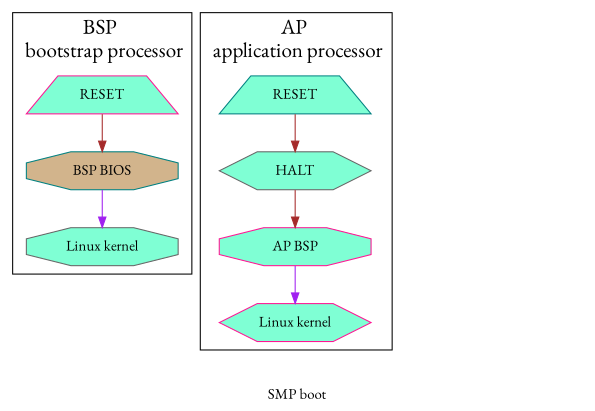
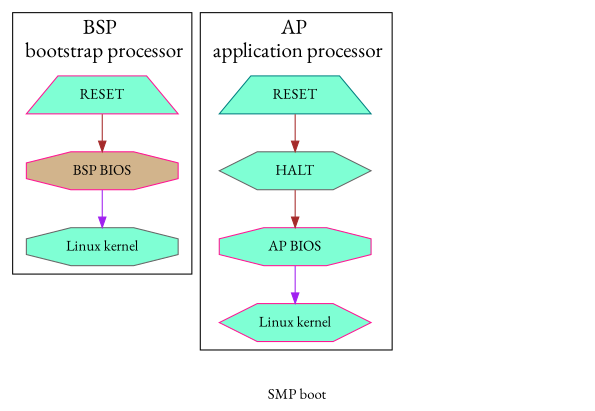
  digraph {
    fontname="EB Garamond"
    label="SMP boot\n"
    node [color=deeppink fillcolor=aquamarine fontname="EB Garamond" shape=octagon style=filled]
    edge [color=brown fontname="EB Garamond"]
    n1 [label=RESET shape=trapezium width=2]
-   n2 [color=teal fillcolor=tan label="BSP BIOS" width=2]
+   n2 [fillcolor=tan label="BSP BIOS" width=2]
    n3 [color=gray40 label="Linux kernel" width=2]
    n4 [color=teal label=RESET shape=trapezium width=2]
    n5 [color=gray40 label=HALT shape=hexagon width=2]
-   n6 [label="AP BSP" width=2]
+   n6 [label="AP BIOS" width=2]
    n7 [label="Linux kernel" shape=hexagon width=2]
    test1 [style=invis width=2.5 color="" fillcolor="" shape=""]
    subgraph cluster_1 {
      fontsize=20
      label="BSP \n bootstrap processor"
      n1
      n2
      n3
    }
    subgraph cluster_2 {
      fontsize=20
      label="AP \n application processor"
      n4
      n5
      n6
      n7
    }
    n1 -> n2
    n2 -> n3 [color=purple]
    n4 -> n5
    n5 -> n6
    n6 -> n7 [color=purple]
  }
